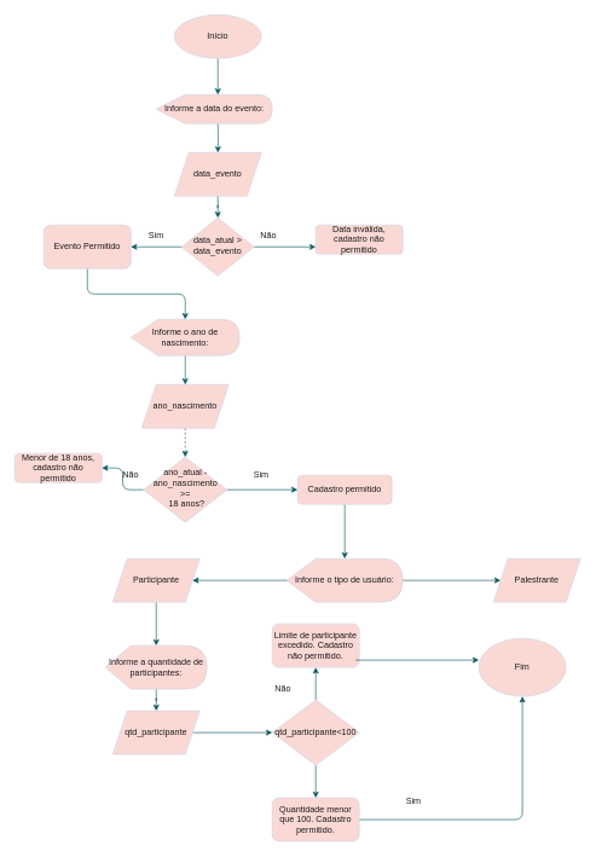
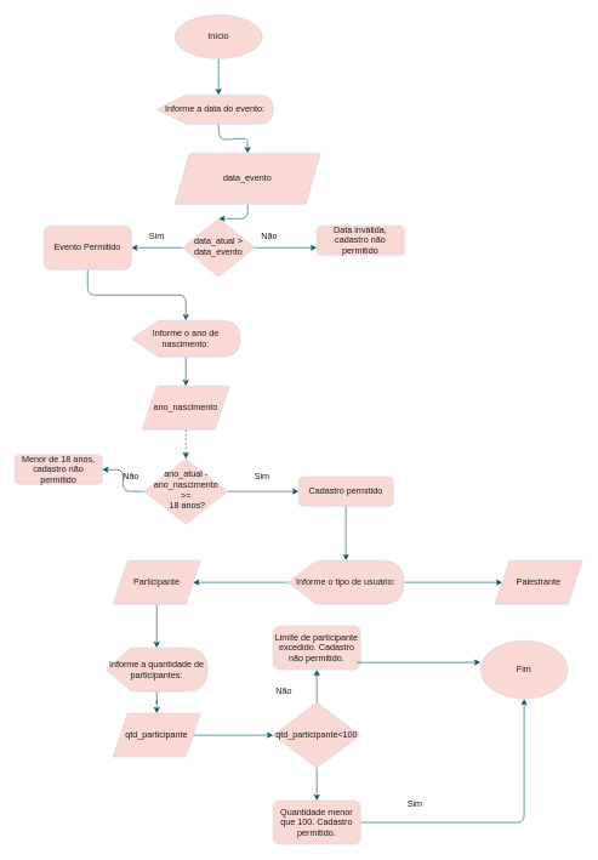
  <mxCell id="0" />
  <mxCell id="1" parent="0" />
  <mxCell id="2" value="" style="edgeStyle=orthogonalEdgeStyle;curved=0;rounded=1;sketch=0;orthogonalLoop=1;jettySize=auto;html=1;fontColor=#1A1A1A;strokeColor=#09555B;" edge="1" parent="1" target="26"><mxGeometry relative="1" as="geometry"><mxPoint x="300" y="170" as="sourcePoint" /></mxGeometry></mxCell>
  <mxCell id="3" style="edgeStyle=orthogonalEdgeStyle;rounded=0;orthogonalLoop=1;jettySize=auto;html=1;entryX=0;entryY=0.75;entryDx=0;entryDy=0;strokeColor=#09555B;fontColor=#1A1A1A;" edge="1" parent="1" source="5" target="6"><mxGeometry relative="1" as="geometry" /></mxCell>
  <mxCell id="4" value="" style="edgeStyle=orthogonalEdgeStyle;curved=0;rounded=1;sketch=0;orthogonalLoop=1;jettySize=auto;html=1;fontColor=#1A1A1A;strokeColor=#09555B;" edge="1" parent="1" source="5" target="16"><mxGeometry relative="1" as="geometry" /></mxCell>
  <mxCell id="5" value="data_atual &amp;gt; data_evento" style="rhombus;whiteSpace=wrap;html=1;shadow=0;fontFamily=Helvetica;fontSize=12;align=center;strokeWidth=1;spacing=6;spacingTop=-4;fillColor=#FAD9D5;strokeColor=#D0CEE2;fontColor=#1A1A1A;" vertex="1" parent="1"><mxGeometry x="250" y="300" width="100" height="80" as="geometry" /></mxCell>
  <mxCell id="6" value="Data inválida, cadastro não permitido" style="rounded=1;whiteSpace=wrap;html=1;fontSize=12;glass=0;strokeWidth=1;shadow=0;fillColor=#FAD9D5;strokeColor=#D0CEE2;fontColor=#1A1A1A;" vertex="1" parent="1"><mxGeometry x="435" y="310" width="120" height="40" as="geometry" /></mxCell>
  <mxCell id="7" value="" style="edgeStyle=orthogonalEdgeStyle;curved=0;rounded=1;sketch=0;orthogonalLoop=1;jettySize=auto;html=1;fontColor=#1A1A1A;strokeColor=#09555B;" edge="1" parent="1" source="9" target="10"><mxGeometry relative="1" as="geometry" /></mxCell>
  <mxCell id="8" value="" style="edgeStyle=orthogonalEdgeStyle;curved=0;rounded=1;sketch=0;orthogonalLoop=1;jettySize=auto;html=1;fontColor=#1A1A1A;strokeColor=#09555B;" edge="1" parent="1" source="9" target="12"><mxGeometry relative="1" as="geometry" /></mxCell>
  <mxCell id="9" value="ano_atual - ano_nascimento &amp;gt;=&lt;br&gt;&amp;nbsp;18 anos?" style="rhombus;whiteSpace=wrap;html=1;shadow=0;fontFamily=Helvetica;fontSize=12;align=center;strokeWidth=1;spacing=6;spacingTop=-4;fillColor=#FAD9D5;strokeColor=#D0CEE2;fontColor=#1A1A1A;" vertex="1" parent="1"><mxGeometry x="197.5" y="630" width="115" height="90" as="geometry" /></mxCell>
  <mxCell id="10" value="Menor de 18 anos, cadastro não permitido" style="rounded=1;whiteSpace=wrap;html=1;fontSize=12;glass=0;strokeWidth=1;shadow=0;fillColor=#FAD9D5;strokeColor=#D0CEE2;fontColor=#1A1A1A;" vertex="1" parent="1"><mxGeometry x="20" y="625" width="120" height="40" as="geometry" /></mxCell>
  <mxCell id="11" value="" style="edgeStyle=orthogonalEdgeStyle;curved=0;rounded=1;sketch=0;orthogonalLoop=1;jettySize=auto;html=1;fontColor=#1A1A1A;strokeColor=#09555B;" edge="1" parent="1" source="12" target="36"><mxGeometry relative="1" as="geometry" /></mxCell>
  <mxCell id="12" value="Cadastro permitido" style="rounded=1;whiteSpace=wrap;html=1;fontSize=12;glass=0;strokeWidth=1;shadow=0;fillColor=#FAD9D5;strokeColor=#D0CEE2;fontColor=#1A1A1A;" vertex="1" parent="1"><mxGeometry x="410" y="655" width="130" height="40" as="geometry" /></mxCell>
  <mxCell id="13" style="edgeStyle=orthogonalEdgeStyle;rounded=0;orthogonalLoop=1;jettySize=auto;html=1;entryX=0.5;entryY=0;entryDx=0;entryDy=0;strokeColor=#09555B;fontColor=#1A1A1A;" edge="1" parent="1" source="14"><mxGeometry relative="1" as="geometry"><mxPoint x="300" y="130" as="targetPoint" /></mxGeometry></mxCell>
  <mxCell id="14" value="Início" style="ellipse;whiteSpace=wrap;html=1;fillColor=#FAD9D5;strokeColor=#D0CEE2;fontColor=#1A1A1A;" vertex="1" parent="1"><mxGeometry x="240" y="20" width="120" height="60" as="geometry" /></mxCell>
  <mxCell id="15" value="" style="edgeStyle=orthogonalEdgeStyle;curved=0;rounded=1;sketch=0;orthogonalLoop=1;jettySize=auto;html=1;fontColor=#1A1A1A;strokeColor=#09555B;" edge="1" parent="1" source="16" target="32"><mxGeometry relative="1" as="geometry" /></mxCell>
  <mxCell id="16" value="Evento Permitido" style="rounded=1;whiteSpace=wrap;html=1;fillColor=#FAD9D5;strokeColor=#D0CEE2;fontColor=#1A1A1A;" vertex="1" parent="1"><mxGeometry x="60" y="310" width="120" height="60" as="geometry" /></mxCell>
  <mxCell id="17" value="" style="edgeStyle=orthogonalEdgeStyle;rounded=0;orthogonalLoop=1;jettySize=auto;html=1;strokeColor=#09555B;fontColor=#1A1A1A;" edge="1" parent="1" source="19" target="21"><mxGeometry relative="1" as="geometry" /></mxCell>
  <mxCell id="18" value="" style="edgeStyle=orthogonalEdgeStyle;rounded=0;orthogonalLoop=1;jettySize=auto;html=1;strokeColor=#09555B;fontColor=#1A1A1A;" edge="1" parent="1" source="19" target="22"><mxGeometry relative="1" as="geometry" /></mxCell>
  <mxCell id="19" value="qtd_participante&amp;lt;100" style="rhombus;whiteSpace=wrap;html=1;fillColor=#FAD9D5;strokeColor=#D0CEE2;fontColor=#1A1A1A;" vertex="1" parent="1"><mxGeometry x="375" y="965" width="120" height="90" as="geometry" /></mxCell>
  <mxCell id="20" value="" style="edgeStyle=orthogonalEdgeStyle;curved=0;rounded=1;sketch=0;orthogonalLoop=1;jettySize=auto;html=1;fontColor=#1A1A1A;strokeColor=#09555B;" edge="1" parent="1" source="21" target="23"><mxGeometry relative="1" as="geometry" /></mxCell>
  <mxCell id="21" value="Quantidade menor que 100. Cadastro permitido." style="rounded=1;whiteSpace=wrap;html=1;fillColor=#FAD9D5;strokeColor=#D0CEE2;fontColor=#1A1A1A;" vertex="1" parent="1"><mxGeometry x="375" y="1100" width="120" height="60" as="geometry" /></mxCell>
  <mxCell id="22" value="Limite de participante excedido. Cadastro não permitido." style="rounded=1;whiteSpace=wrap;html=1;fillColor=#FAD9D5;strokeColor=#D0CEE2;fontColor=#1A1A1A;" vertex="1" parent="1"><mxGeometry x="375" y="860" width="120" height="60" as="geometry" /></mxCell>
  <mxCell id="23" value="Fim" style="ellipse;whiteSpace=wrap;html=1;fillColor=#FAD9D5;strokeColor=#D0CEE2;fontColor=#1A1A1A;" vertex="1" parent="1"><mxGeometry x="660" y="880" width="120" height="80" as="geometry" /></mxCell>
  <mxCell id="24" value="Não&lt;br&gt;" style="text;html=1;strokeColor=none;fillColor=none;align=center;verticalAlign=middle;whiteSpace=wrap;rounded=0;fontColor=#1A1A1A;" vertex="1" parent="1"><mxGeometry x="340" y="310" width="60" height="30" as="geometry" /></mxCell>
  <mxCell id="25" value="" style="edgeStyle=orthogonalEdgeStyle;curved=0;rounded=1;sketch=0;orthogonalLoop=1;jettySize=auto;html=1;fontColor=#1A1A1A;strokeColor=#09555B;" edge="1" parent="1" source="26" target="5"><mxGeometry relative="1" as="geometry" /></mxCell>
- <mxCell id="26" value="data_evento" style="shape=parallelogram;perimeter=parallelogramPerimeter;whiteSpace=wrap;html=1;fixedSize=1;rounded=0;sketch=0;fontColor=#1A1A1A;strokeColor=#D0CEE2;fillColor=#FAD9D5;" vertex="1" parent="1"><mxGeometry x="240" y="210" width="120" height="60" as="geometry" /></mxCell>
+ <mxCell id="26" value="data_evento" style="shape=parallelogram;perimeter=parallelogramPerimeter;whiteSpace=wrap;html=1;fixedSize=1;rounded=0;sketch=0;fontColor=#1A1A1A;strokeColor=#D0CEE2;fillColor=#FAD9D5;" vertex="1" parent="1"><mxGeometry x="240" y="210" width="200" height="70" as="geometry" /></mxCell>
  <mxCell id="27" value="" style="edgeStyle=orthogonalEdgeStyle;curved=0;rounded=1;sketch=0;orthogonalLoop=1;jettySize=auto;html=1;fontColor=#1A1A1A;strokeColor=#09555B;dashed=1;" edge="1" parent="1" source="28" target="9"><mxGeometry relative="1" as="geometry" /></mxCell>
  <mxCell id="28" value="ano_nascimento" style="shape=parallelogram;perimeter=parallelogramPerimeter;whiteSpace=wrap;html=1;fixedSize=1;rounded=0;sketch=0;fontColor=#1A1A1A;strokeColor=#D0CEE2;fillColor=#FAD9D5;" vertex="1" parent="1"><mxGeometry x="195" y="530" width="120" height="60" as="geometry" /></mxCell>
  <mxCell id="29" value="Informe a data do evento:" style="shape=display;whiteSpace=wrap;html=1;rounded=0;sketch=0;fontColor=#1A1A1A;strokeColor=#D0CEE2;fillColor=#FAD9D5;" vertex="1" parent="1"><mxGeometry x="215" y="130" width="160" height="40" as="geometry" /></mxCell>
  <mxCell id="30" value="Sim" style="text;html=1;strokeColor=none;fillColor=none;align=center;verticalAlign=middle;whiteSpace=wrap;rounded=0;sketch=0;fontColor=#1A1A1A;" vertex="1" parent="1"><mxGeometry x="185" y="310" width="60" height="30" as="geometry" /></mxCell>
  <mxCell id="31" value="" style="edgeStyle=orthogonalEdgeStyle;curved=0;rounded=1;sketch=0;orthogonalLoop=1;jettySize=auto;html=1;fontColor=#1A1A1A;strokeColor=#09555B;" edge="1" parent="1" source="32" target="28"><mxGeometry relative="1" as="geometry" /></mxCell>
  <mxCell id="32" value="Informe o ano de nascimento:" style="shape=display;whiteSpace=wrap;html=1;rounded=0;sketch=0;fontColor=#1A1A1A;strokeColor=#D0CEE2;fillColor=#FAD9D5;" vertex="1" parent="1"><mxGeometry x="180" y="440" width="150" height="50" as="geometry" /></mxCell>
  <mxCell id="33" value="Sim" style="text;html=1;strokeColor=none;fillColor=none;align=center;verticalAlign=middle;whiteSpace=wrap;rounded=0;sketch=0;fontColor=#1A1A1A;" vertex="1" parent="1"><mxGeometry x="330" y="640" width="60" height="30" as="geometry" /></mxCell>
  <mxCell id="34" value="Não" style="text;html=1;strokeColor=none;fillColor=none;align=center;verticalAlign=middle;whiteSpace=wrap;rounded=0;sketch=0;fontColor=#1A1A1A;" vertex="1" parent="1"><mxGeometry x="150" y="640" width="60" height="30" as="geometry" /></mxCell>
  <mxCell id="35" value="" style="edgeStyle=orthogonalEdgeStyle;curved=0;rounded=1;sketch=0;orthogonalLoop=1;jettySize=auto;html=1;fontColor=#1A1A1A;strokeColor=#09555B;" edge="1" parent="1" source="36" target="37"><mxGeometry relative="1" as="geometry" /></mxCell>
  <mxCell id="36" value="Informe o tipo de usuário:" style="shape=display;whiteSpace=wrap;html=1;rounded=0;sketch=0;fontColor=#1A1A1A;strokeColor=#D0CEE2;fillColor=#FAD9D5;" vertex="1" parent="1"><mxGeometry x="395" y="770" width="160" height="60" as="geometry" /></mxCell>
  <mxCell id="37" value="Palestrante" style="shape=parallelogram;perimeter=parallelogramPerimeter;whiteSpace=wrap;html=1;fixedSize=1;rounded=0;sketch=0;fontColor=#1A1A1A;strokeColor=#D0CEE2;fillColor=#FAD9D5;" vertex="1" parent="1"><mxGeometry x="680" y="770" width="120" height="60" as="geometry" /></mxCell>
  <mxCell id="38" value="" style="edgeStyle=orthogonalEdgeStyle;curved=0;rounded=1;sketch=0;orthogonalLoop=1;jettySize=auto;html=1;fontColor=#1A1A1A;strokeColor=#09555B;" edge="1" parent="1" source="39" target="41"><mxGeometry relative="1" as="geometry" /></mxCell>
  <mxCell id="39" value="Participante" style="shape=parallelogram;perimeter=parallelogramPerimeter;whiteSpace=wrap;html=1;fixedSize=1;rounded=0;sketch=0;fontColor=#1A1A1A;strokeColor=#D0CEE2;fillColor=#FAD9D5;" vertex="1" parent="1"><mxGeometry x="155" y="770" width="120" height="60" as="geometry" /></mxCell>
  <mxCell id="40" value="" style="edgeStyle=orthogonalEdgeStyle;curved=0;rounded=1;sketch=0;orthogonalLoop=1;jettySize=auto;html=1;fontColor=#1A1A1A;strokeColor=#09555B;" edge="1" parent="1" source="41" target="43"><mxGeometry relative="1" as="geometry" /></mxCell>
  <mxCell id="41" value="Informe a quantidade de participantes:" style="shape=display;whiteSpace=wrap;html=1;rounded=0;sketch=0;fontColor=#1A1A1A;strokeColor=#D0CEE2;fillColor=#FAD9D5;" vertex="1" parent="1"><mxGeometry x="145" y="890" width="140" height="60" as="geometry" /></mxCell>
  <mxCell id="42" value="" style="edgeStyle=orthogonalEdgeStyle;curved=0;rounded=1;sketch=0;orthogonalLoop=1;jettySize=auto;html=1;fontColor=#1A1A1A;strokeColor=#09555B;" edge="1" parent="1" source="43" target="19"><mxGeometry relative="1" as="geometry" /></mxCell>
  <mxCell id="43" value="qtd_participante" style="shape=parallelogram;perimeter=parallelogramPerimeter;whiteSpace=wrap;html=1;fixedSize=1;rounded=0;sketch=0;fontColor=#1A1A1A;strokeColor=#D0CEE2;fillColor=#FAD9D5;" vertex="1" parent="1"><mxGeometry x="155" y="980" width="120" height="60" as="geometry" /></mxCell>
  <mxCell id="44" value="Não" style="text;html=1;strokeColor=none;fillColor=none;align=center;verticalAlign=middle;whiteSpace=wrap;rounded=0;sketch=0;fontColor=#1A1A1A;" vertex="1" parent="1"><mxGeometry x="360" y="935" width="60" height="30" as="geometry" /></mxCell>
  <mxCell id="45" value="Sim" style="text;html=1;strokeColor=none;fillColor=none;align=center;verticalAlign=middle;whiteSpace=wrap;rounded=0;sketch=0;fontColor=#1A1A1A;" vertex="1" parent="1"><mxGeometry x="540" y="1090" width="60" height="30" as="geometry" /></mxCell>
  <mxCell id="46" value="" style="endArrow=classic;html=1;rounded=1;sketch=0;fontColor=#1A1A1A;strokeColor=#09555B;curved=0;entryX=1;entryY=0.5;entryDx=0;entryDy=0;exitX=0;exitY=0.5;exitDx=0;exitDy=0;exitPerimeter=0;" edge="1" parent="1" source="36" target="39"><mxGeometry width="50" height="50" relative="1" as="geometry"><mxPoint x="400" y="1030" as="sourcePoint" /><mxPoint x="450" y="980" as="targetPoint" /></mxGeometry></mxCell>
  <mxCell id="47" value="" style="endArrow=classic;html=1;rounded=1;sketch=0;fontColor=#1A1A1A;strokeColor=#09555B;curved=0;entryX=0;entryY=0.375;entryDx=0;entryDy=0;entryPerimeter=0;" edge="1" parent="1" target="23"><mxGeometry width="50" height="50" relative="1" as="geometry"><mxPoint x="490" y="910" as="sourcePoint" /><mxPoint x="450" y="1080" as="targetPoint" /></mxGeometry></mxCell>
